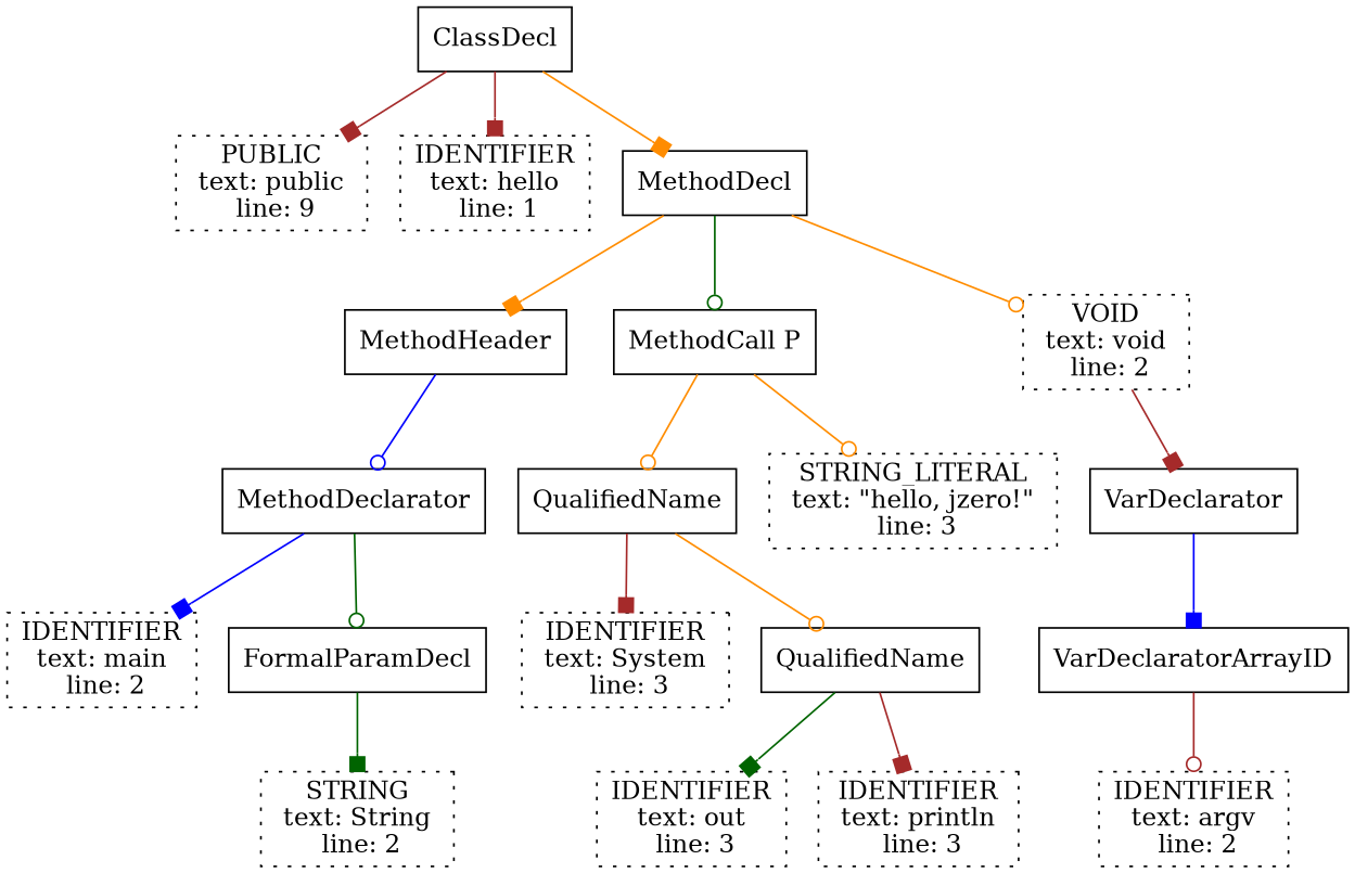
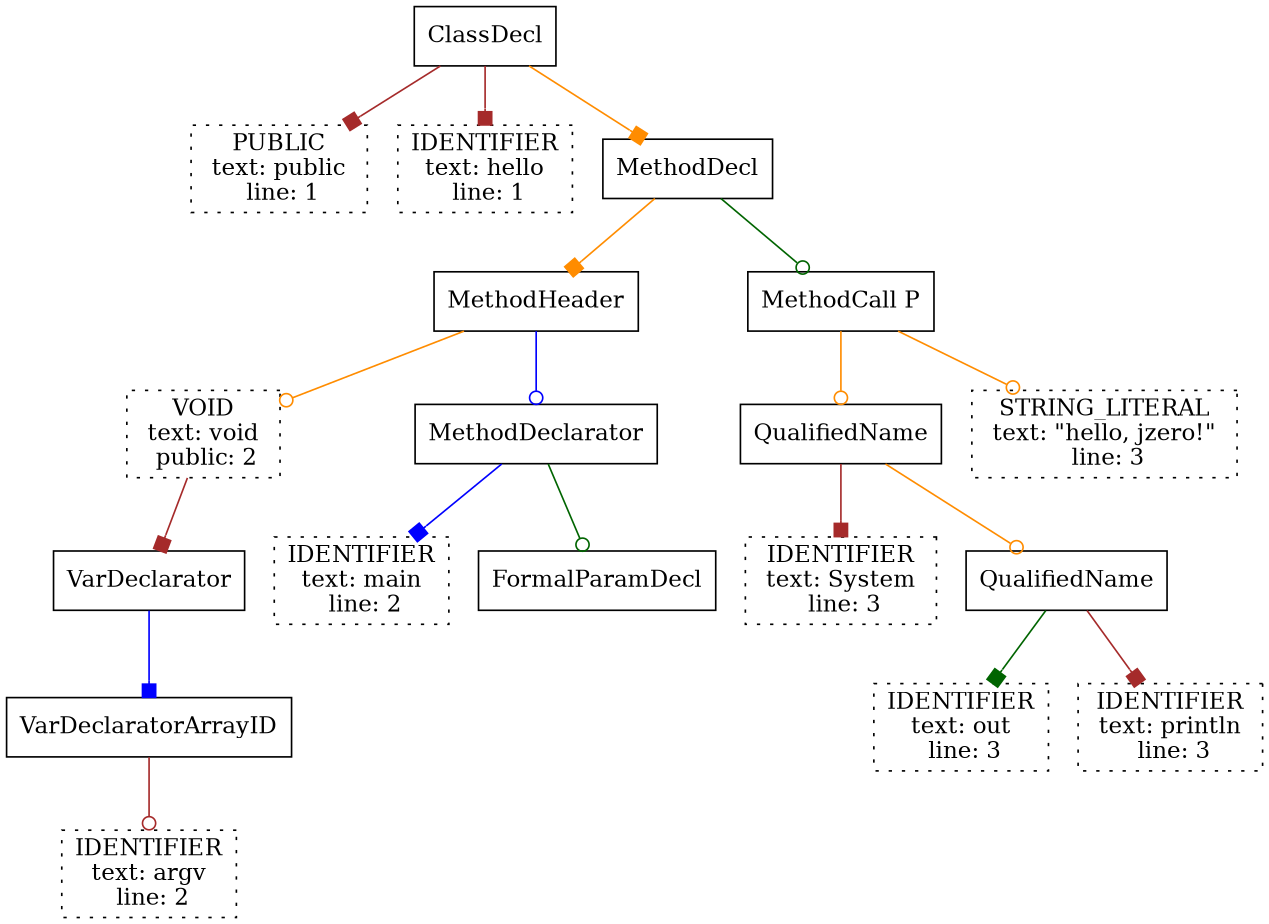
  digraph {
    fontname="DejaVu Serif"
    node [fontname="DejaVu Serif" shape=rectangle]
    edge [arrowhead=box color=brown fontname="DejaVu Serif"]
    n1 [label=<ClassDecl>]
-   n2 [label=<PUBLIC<br/> text: public <br/> line: 9> style=dotted]
+   n2 [label=<PUBLIC<br/> text: public <br/> line: 1> style=dotted]
    n3 [label=<IDENTIFIER<br/> text: hello <br/> line: 1> style=dotted]
    n4 [label=<MethodDecl>]
    n5 [label=<MethodHeader>]
    n6 [label=<MethodCall P>]
-   n7 [label=<VOID<br/> text: void <br/> line: 2> style=dotted]
+   n7 [label=<VOID<br/> text: void <br/> public: 2> style=dotted]
    n8 [label=<MethodDeclarator>]
    n9 [label=<QualifiedName>]
    n10 [label=<STRING_LITERAL<br/> text: "hello, jzero!" <br/> line: 3> style=dotted]
    n11 [label=<VarDeclarator>]
    n12 [label=<IDENTIFIER<br/> text: main <br/> line: 2> style=dotted]
    n13 [label=<FormalParamDecl>]
-   n14 [label=<STRING<br/> text: String <br/> line: 2> style=dotted]
    n15 [label=<VarDeclaratorArrayID>]
    n16 [label=<IDENTIFIER<br/> text: argv <br/> line: 2> style=dotted]
    n17 [label=<IDENTIFIER<br/> text: System <br/> line: 3> style=dotted]
    n18 [label=<QualifiedName>]
    n19 [label=<IDENTIFIER<br/> text: out <br/> line: 3> style=dotted]
    n20 [label=<IDENTIFIER<br/> text: println <br/> line: 3> style=dotted]
    n1 -> n2
    n1 -> n3
    n1 -> n4 [color=darkorange]
    n4 -> n5 [color=darkorange]
    n4 -> n6 [arrowhead=odot color=darkgreen]
-   n4 -> n7 [arrowhead=odot color=darkorange]
+   n5 -> n7 [arrowhead=odot color=darkorange]
    n5 -> n8 [arrowhead=odot color=blue]
    n6 -> n9 [arrowhead=odot color=darkorange]
    n6 -> n10 [arrowhead=odot color=darkorange]
    n7 -> n11
    n8 -> n12 [color=blue]
    n8 -> n13 [arrowhead=odot color=darkgreen]
    n9 -> n17
    n9 -> n18 [arrowhead=odot color=darkorange]
    n11 -> n15 [color=blue]
-   n13 -> n14 [color=darkgreen]
    n15 -> n16 [arrowhead=odot]
    n18 -> n19 [color=darkgreen]
    n18 -> n20
  }
